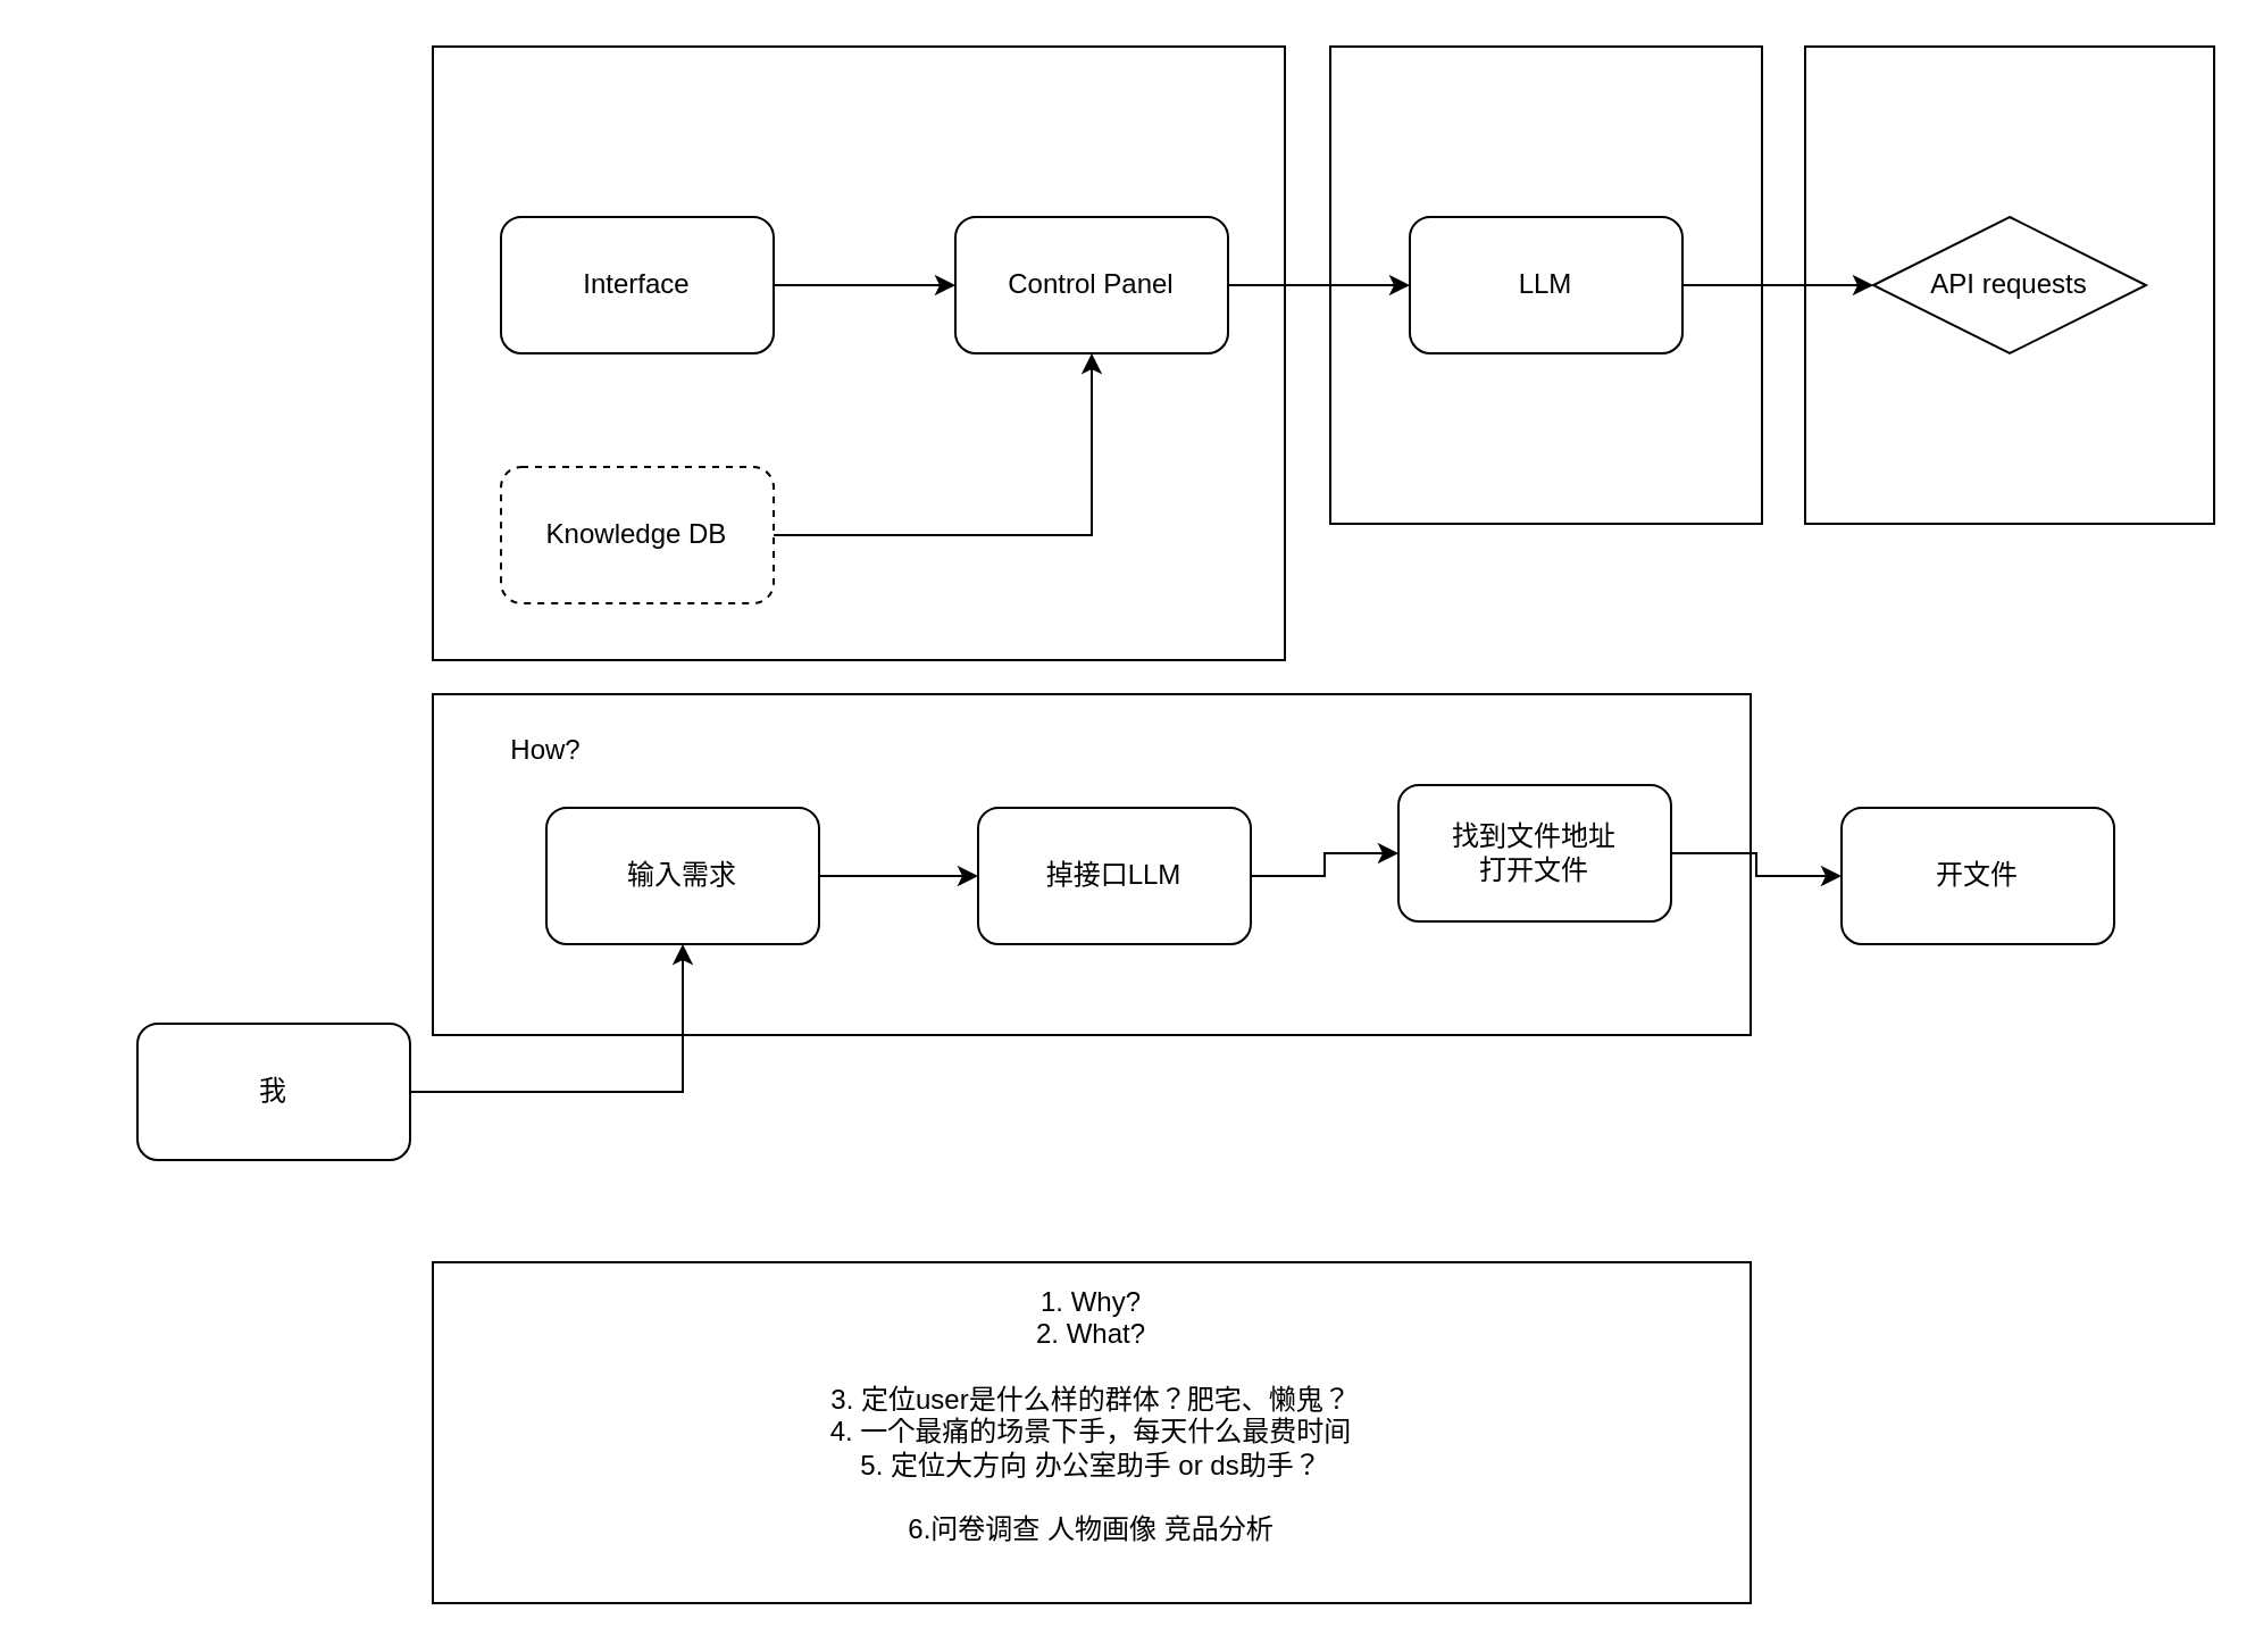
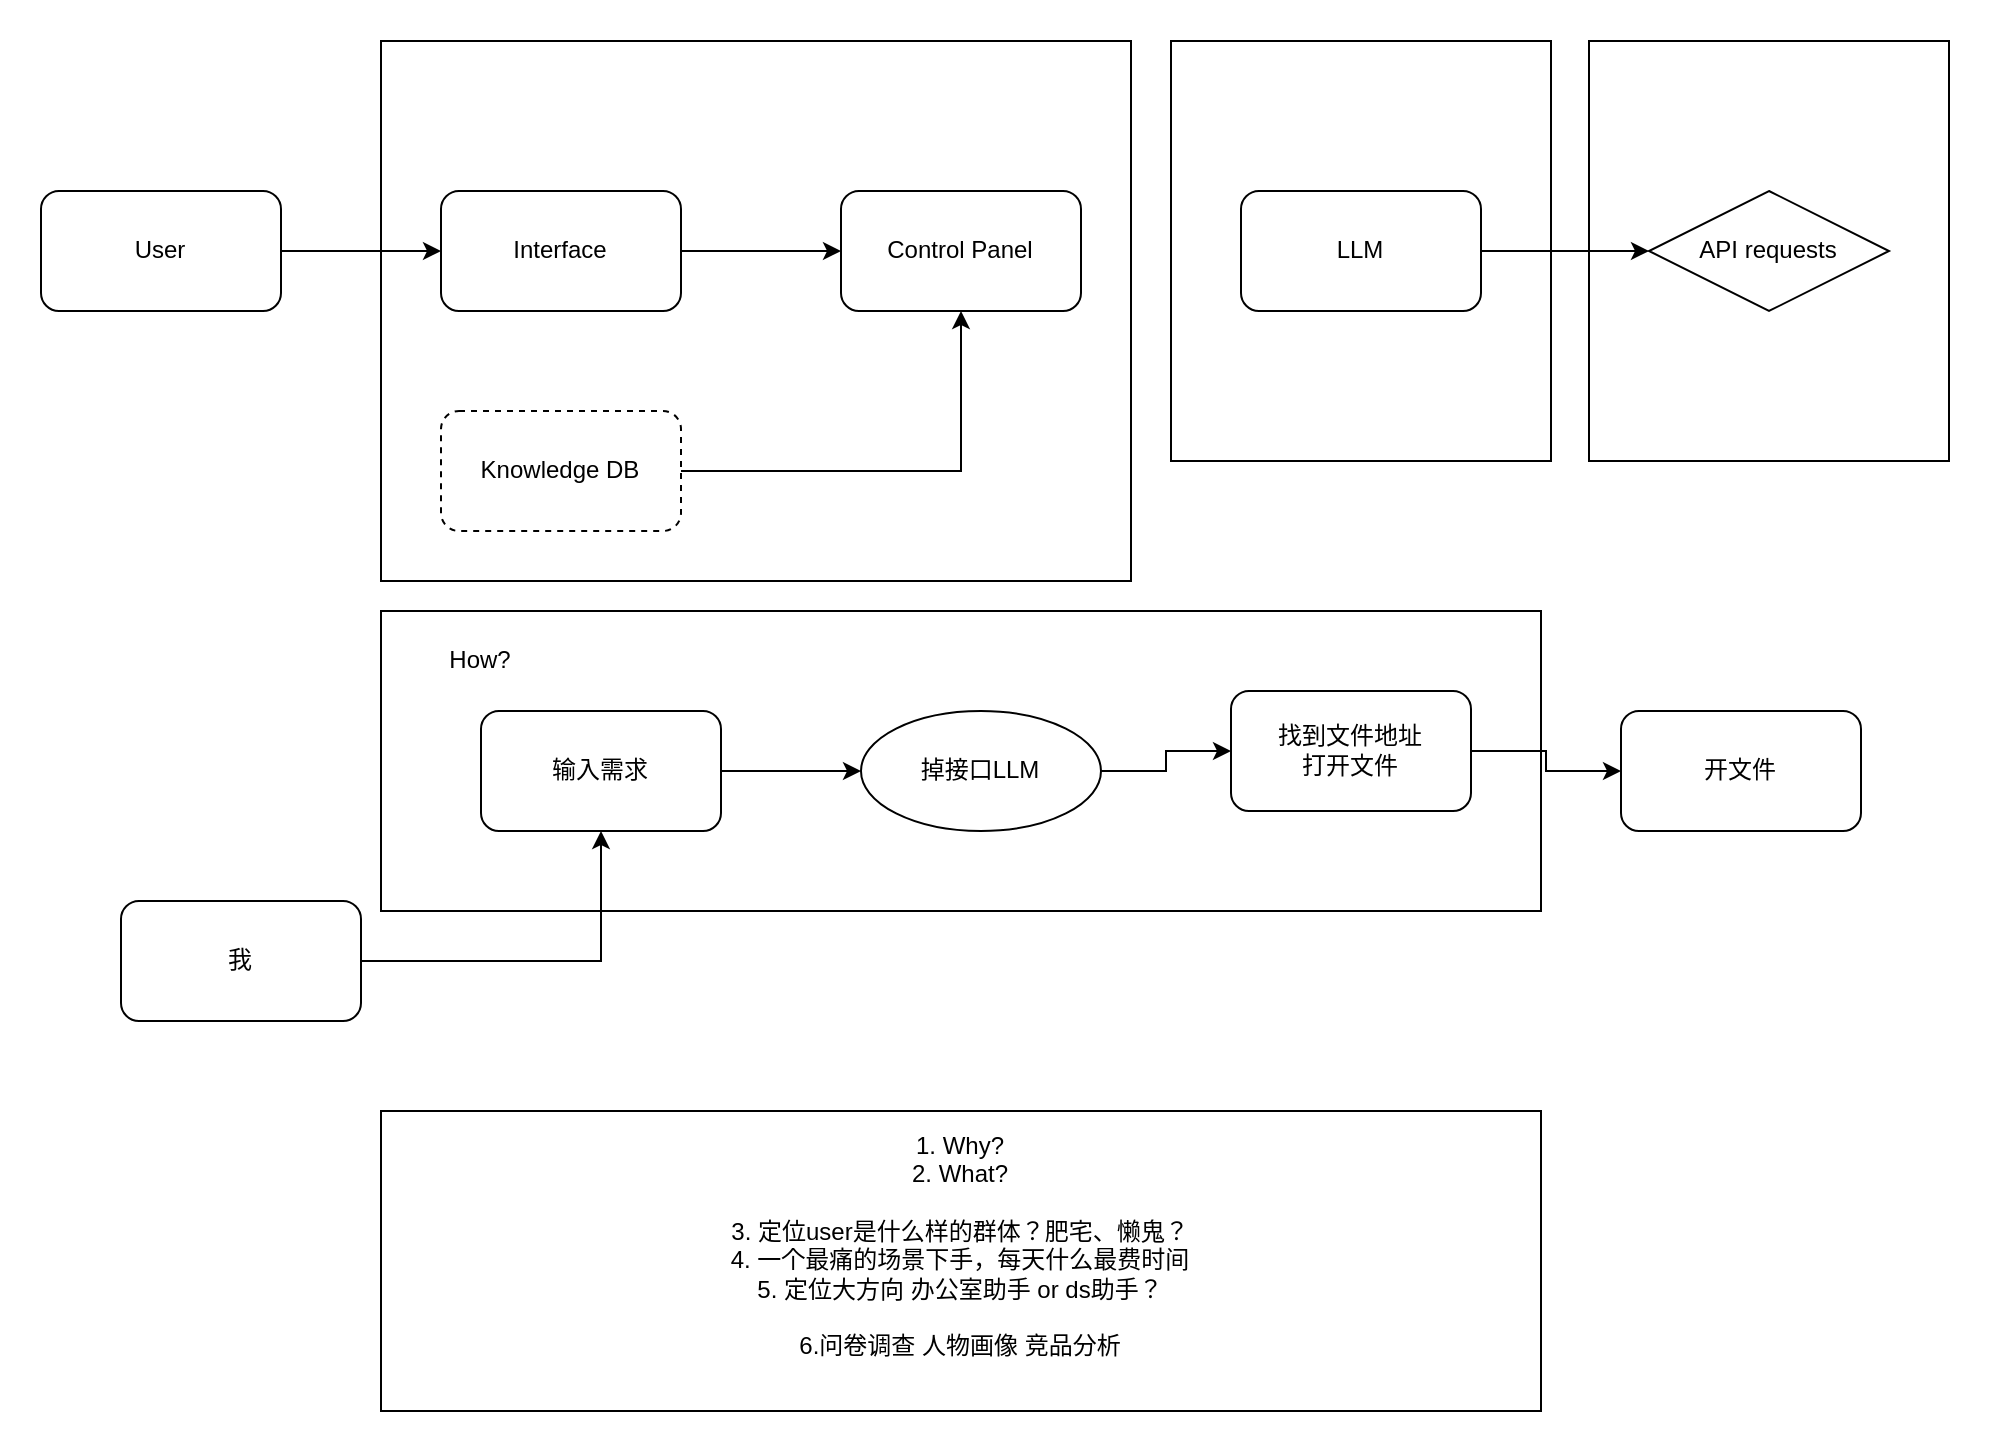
  <mxCell id="0" />
  <mxCell id="1" parent="0" />
  <mxCell id="2" value="" style="rounded=0;whiteSpace=wrap;html=1;" vertex="1" parent="1"><mxGeometry x="190" y="305" width="580" height="150" as="geometry" /></mxCell>
  <mxCell id="3" value="" style="rounded=0;whiteSpace=wrap;html=1;" vertex="1" parent="1"><mxGeometry x="190" y="20" width="375" height="270" as="geometry" /></mxCell>
  <mxCell id="4" value="" style="rounded=0;whiteSpace=wrap;html=1;" vertex="1" parent="1"><mxGeometry x="585" y="20" width="190" height="210" as="geometry" /></mxCell>
  <mxCell id="5" value="" style="rounded=0;whiteSpace=wrap;html=1;" vertex="1" parent="1"><mxGeometry x="794" y="20" width="180" height="210" as="geometry" /></mxCell>
+ <mxCell id="6" value="" style="edgeStyle=orthogonalEdgeStyle;rounded=0;orthogonalLoop=1;jettySize=auto;html=1;" edge="1" parent="1" source="7" target="9"><mxGeometry relative="1" as="geometry" /></mxCell>
+ <mxCell id="7" value="User" style="rounded=1;whiteSpace=wrap;html=1;" vertex="1" parent="1"><mxGeometry x="20" y="95" width="120" height="60" as="geometry" /></mxCell>
  <mxCell id="8" value="" style="edgeStyle=orthogonalEdgeStyle;rounded=0;orthogonalLoop=1;jettySize=auto;html=1;" edge="1" parent="1" source="9" target="11"><mxGeometry relative="1" as="geometry" /></mxCell>
  <mxCell id="9" value="Interface" style="rounded=1;whiteSpace=wrap;html=1;" vertex="1" parent="1"><mxGeometry x="220" y="95" width="120" height="60" as="geometry" /></mxCell>
- <mxCell id="10" value="" style="edgeStyle=orthogonalEdgeStyle;rounded=0;orthogonalLoop=1;jettySize=auto;html=1;" edge="1" parent="1" source="11" target="13"><mxGeometry relative="1" as="geometry" /></mxCell>
  <mxCell id="11" value="Control Panel" style="rounded=1;whiteSpace=wrap;html=1;" vertex="1" parent="1"><mxGeometry x="420" y="95" width="120" height="60" as="geometry" /></mxCell>
  <mxCell id="12" value="" style="edgeStyle=orthogonalEdgeStyle;rounded=0;orthogonalLoop=1;jettySize=auto;html=1;" edge="1" parent="1" source="13" target="14"><mxGeometry relative="1" as="geometry" /></mxCell>
  <mxCell id="13" value="LLM" style="rounded=1;whiteSpace=wrap;html=1;" vertex="1" parent="1"><mxGeometry x="620" y="95" width="120" height="60" as="geometry" /></mxCell>
  <mxCell id="14" value="API requests" style="rhombus;whiteSpace=wrap;html=1;" vertex="1" parent="1"><mxGeometry x="824" y="95" width="120" height="60" as="geometry" /></mxCell>
  <mxCell id="15" style="edgeStyle=orthogonalEdgeStyle;rounded=0;orthogonalLoop=1;jettySize=auto;html=1;entryX=0.5;entryY=1;entryDx=0;entryDy=0;" edge="1" parent="1" source="16" target="11"><mxGeometry relative="1" as="geometry" /></mxCell>
  <mxCell id="16" value="Knowledge DB" style="rounded=1;whiteSpace=wrap;html=1;dashed=1;" vertex="1" parent="1"><mxGeometry x="220" y="205" width="120" height="60" as="geometry" /></mxCell>
  <mxCell id="17" style="edgeStyle=orthogonalEdgeStyle;rounded=0;orthogonalLoop=1;jettySize=auto;html=1;exitX=1;exitY=0.5;exitDx=0;exitDy=0;" edge="1" parent="1" source="18" target="20"><mxGeometry relative="1" as="geometry" /></mxCell>
  <mxCell id="18" value="我" style="rounded=1;whiteSpace=wrap;html=1;" vertex="1" parent="1"><mxGeometry x="60" y="450" width="120" height="60" as="geometry" /></mxCell>
  <mxCell id="19" style="edgeStyle=orthogonalEdgeStyle;rounded=0;orthogonalLoop=1;jettySize=auto;html=1;exitX=1;exitY=0.5;exitDx=0;exitDy=0;" edge="1" parent="1" source="20" target="22"><mxGeometry relative="1" as="geometry" /></mxCell>
  <mxCell id="20" value="输入需求" style="rounded=1;whiteSpace=wrap;html=1;" vertex="1" parent="1"><mxGeometry x="240" y="355" width="120" height="60" as="geometry" /></mxCell>
  <mxCell id="21" value="" style="edgeStyle=orthogonalEdgeStyle;rounded=0;orthogonalLoop=1;jettySize=auto;html=1;" edge="1" parent="1" source="22" target="25"><mxGeometry relative="1" as="geometry" /></mxCell>
- <mxCell id="22" value="掉接口LLM" style="rounded=1;whiteSpace=wrap;html=1;" vertex="1" parent="1"><mxGeometry x="430" y="355" width="120" height="60" as="geometry" /></mxCell>
+ <mxCell id="22" value="掉接口LLM" style="ellipse;whiteSpace=wrap;html=1;" vertex="1" parent="1"><mxGeometry x="430" y="355" width="120" height="60" as="geometry" /></mxCell>
  <mxCell id="23" value="开文件" style="rounded=1;whiteSpace=wrap;html=1;" vertex="1" parent="1"><mxGeometry x="810" y="355" width="120" height="60" as="geometry" /></mxCell>
  <mxCell id="24" style="edgeStyle=orthogonalEdgeStyle;rounded=0;orthogonalLoop=1;jettySize=auto;html=1;" edge="1" parent="1" source="25" target="23"><mxGeometry relative="1" as="geometry" /></mxCell>
  <mxCell id="25" value="找到文件地址&lt;br&gt;打开文件" style="rounded=1;whiteSpace=wrap;html=1;" vertex="1" parent="1"><mxGeometry x="615" y="345" width="120" height="60" as="geometry" /></mxCell>
  <mxCell id="26" value="1. Why?&lt;br&gt;2. What?&lt;div&gt;&lt;br&gt;&lt;/div&gt;&lt;div&gt;3. 定位user是什么样的群体？肥宅、懒鬼？&lt;/div&gt;&lt;div&gt;4. 一个最痛的场景下手，每天什么最费时间&lt;/div&gt;&lt;div&gt;5. 定位大方向 办公室助手 or ds助手？&lt;/div&gt;&lt;div&gt;&lt;br&gt;&lt;/div&gt;&lt;div&gt;6.问卷调查 人物画像 竞品分析&lt;/div&gt;&lt;div&gt;&lt;br&gt;&lt;/div&gt;" style="rounded=0;whiteSpace=wrap;html=1;" vertex="1" parent="1"><mxGeometry x="190" y="555" width="580" height="150" as="geometry" /></mxCell>
  <mxCell id="27" value="How?" style="text;html=1;align=center;verticalAlign=middle;whiteSpace=wrap;rounded=0;" vertex="1" parent="1"><mxGeometry x="210" y="315" width="60" height="30" as="geometry" /></mxCell>
